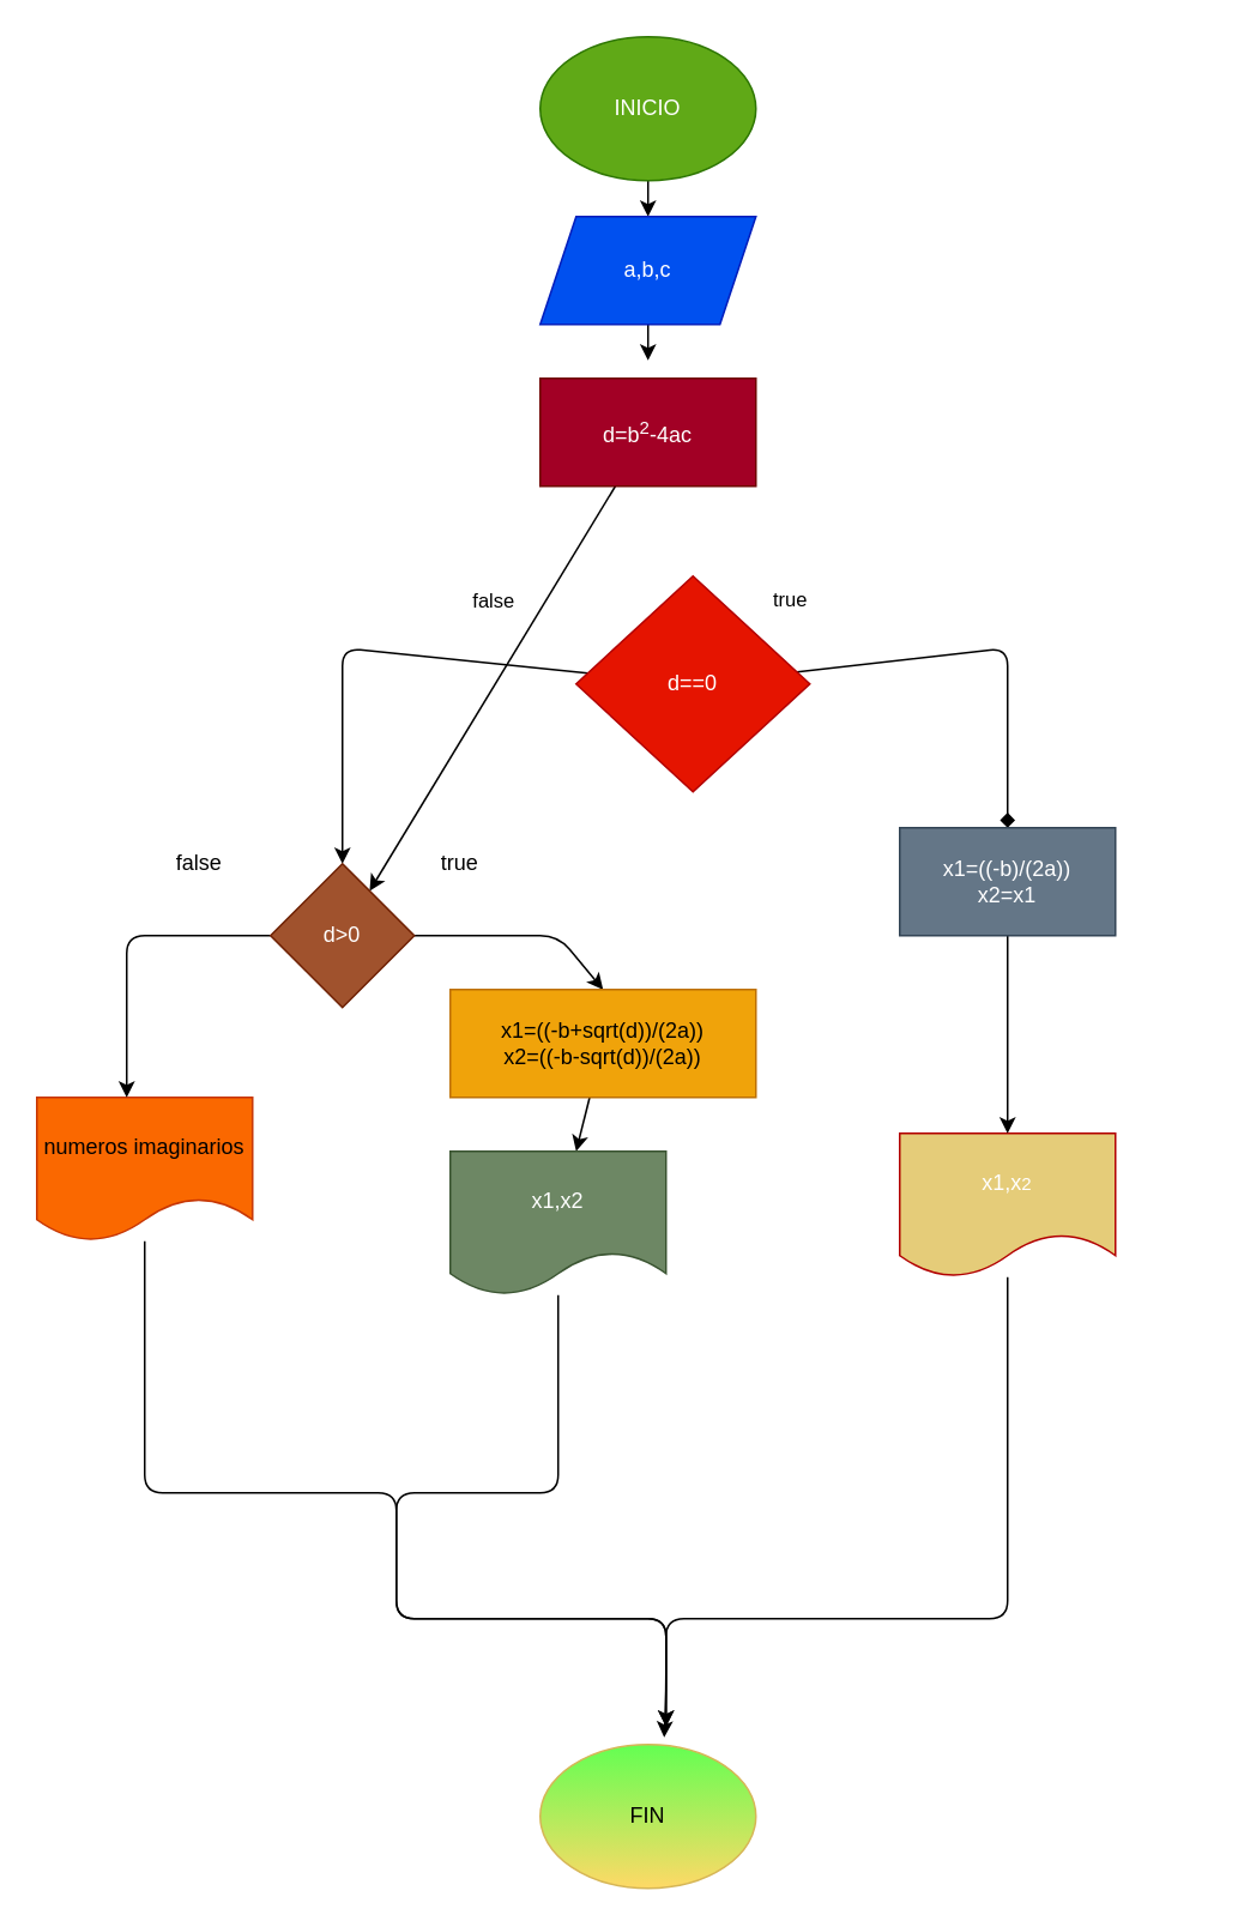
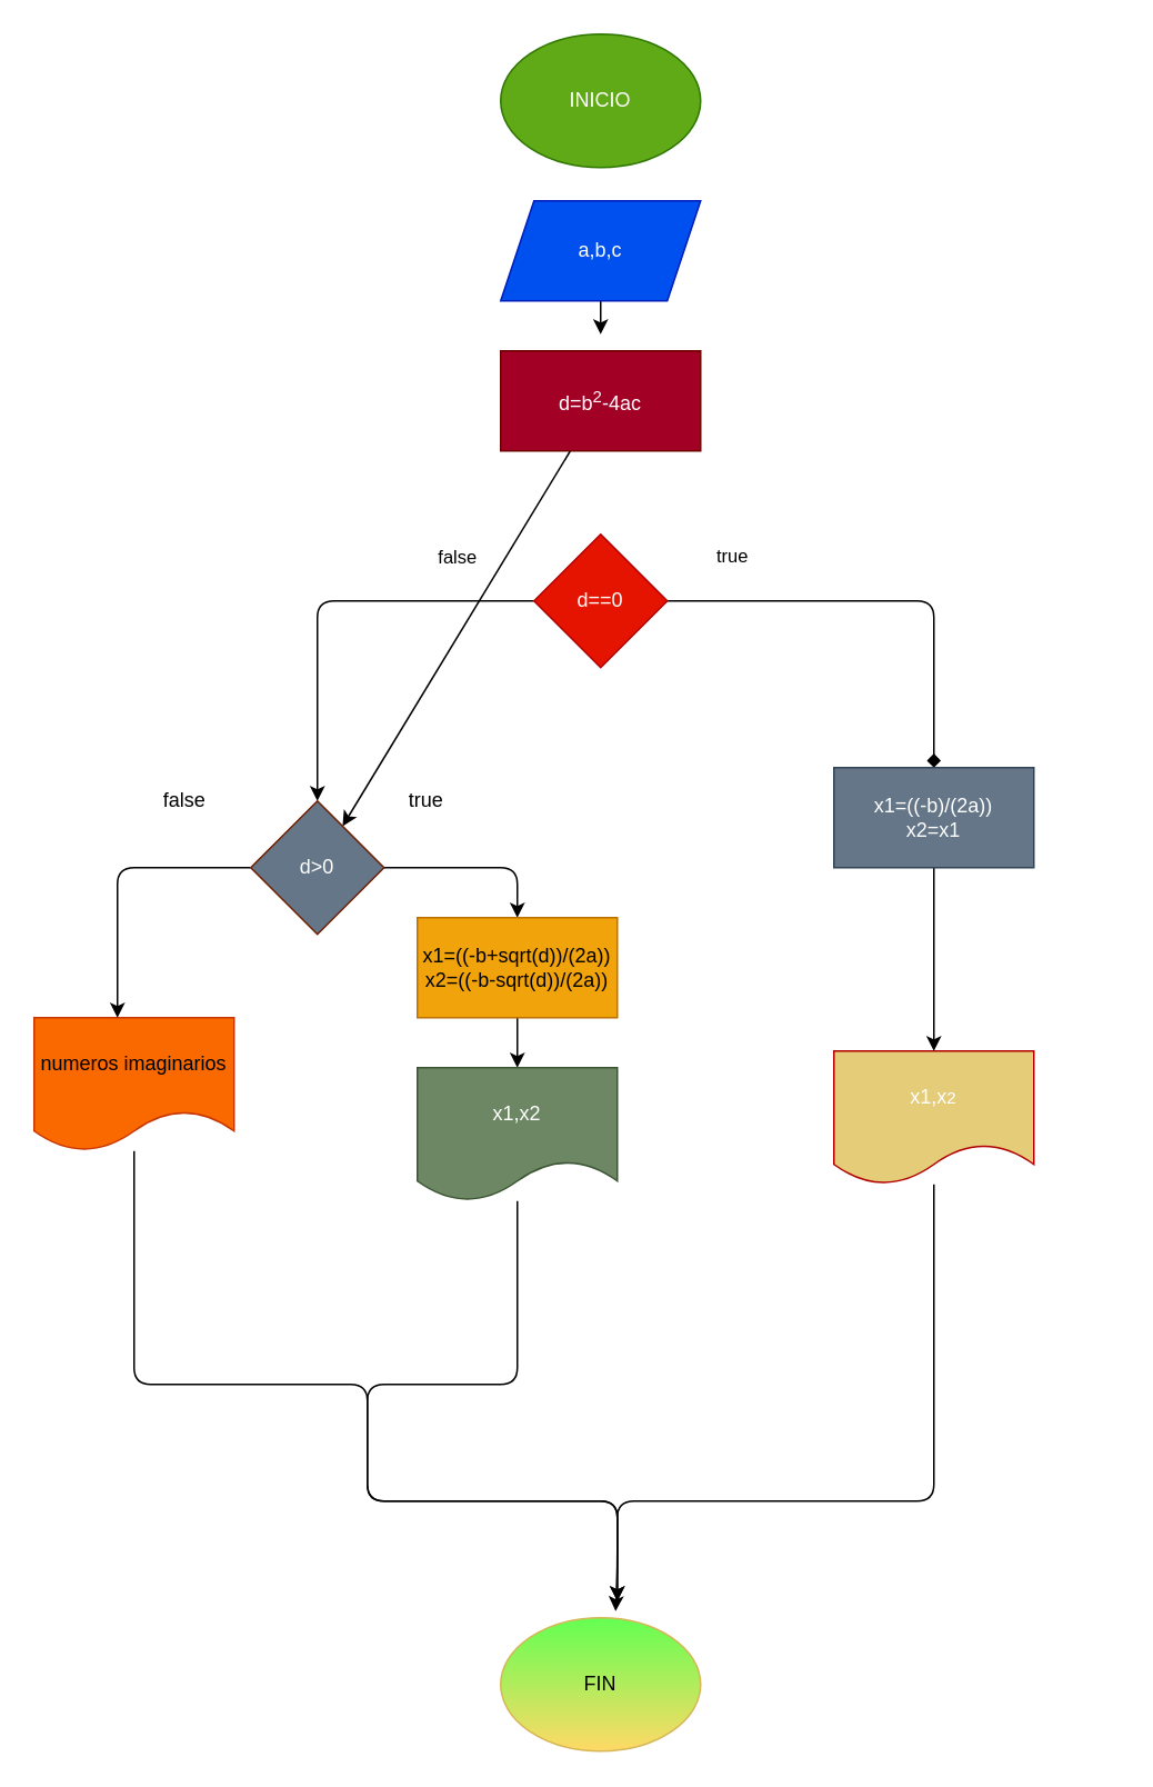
  <mxCell id="0" />
  <mxCell id="1" parent="0" />
- <mxCell id="2" value="" style="edgeStyle=none;html=1;" parent="1" source="3" target="5" edge="1"><mxGeometry relative="1" as="geometry" /></mxCell>
  <mxCell id="3" value="INICIO" style="ellipse;whiteSpace=wrap;html=1;fillColor=#60a917;fontColor=#ffffff;strokeColor=#2D7600;" parent="1" vertex="1"><mxGeometry x="300" y="20" width="120" height="80" as="geometry" /></mxCell>
  <mxCell id="4" value="" style="edgeStyle=none;html=1;" parent="1" source="5" edge="1"><mxGeometry relative="1" as="geometry"><mxPoint x="360" y="200" as="targetPoint" /></mxGeometry></mxCell>
  <mxCell id="5" value="a,b,c" style="shape=parallelogram;perimeter=parallelogramPerimeter;whiteSpace=wrap;html=1;fixedSize=1;fillColor=#0050ef;fontColor=#ffffff;strokeColor=#001DBC;" parent="1" vertex="1"><mxGeometry x="300" y="120" width="120" height="60" as="geometry" /></mxCell>
  <mxCell id="6" value="" style="edgeStyle=none;html=1;" parent="1" source="7" target="15" edge="1"><mxGeometry relative="1" as="geometry" /></mxCell>
  <mxCell id="7" value="d=b&lt;sup&gt;2&lt;/sup&gt;-4ac&lt;sup&gt;&lt;br&gt;&lt;/sup&gt;" style="whiteSpace=wrap;html=1;fillColor=#a20025;fontColor=#ffffff;strokeColor=#6F0000;" parent="1" vertex="1"><mxGeometry x="300" y="210" width="120" height="60" as="geometry" /></mxCell>
  <mxCell id="8" style="edgeStyle=none;html=1;entryX=0.575;entryY=-0.05;entryDx=0;entryDy=0;entryPerimeter=0;" parent="1" source="9" target="18" edge="1"><mxGeometry relative="1" as="geometry"><Array as="points"><mxPoint x="80" y="830" /><mxPoint x="220" y="830" /><mxPoint x="220" y="900" /><mxPoint x="370" y="900" /><mxPoint x="370" y="940" /></Array></mxGeometry></mxCell>
  <mxCell id="9" value="numeros imaginarios" style="shape=document;whiteSpace=wrap;html=1;boundedLbl=1;fillColor=#fa6800;fontColor=#000000;strokeColor=#C73500;" parent="1" vertex="1"><mxGeometry x="20" y="610" width="120" height="80" as="geometry" /></mxCell>
  <mxCell id="10" style="edgeStyle=none;html=1;" parent="1" source="12" target="15" edge="1"><mxGeometry relative="1" as="geometry"><mxPoint x="190" y="480" as="targetPoint" /><Array as="points"><mxPoint x="190" y="360" /></Array></mxGeometry></mxCell>
  <mxCell id="11" style="edgeStyle=none;html=1;endArrow=diamond;" parent="1" source="12" target="24" edge="1"><mxGeometry relative="1" as="geometry"><Array as="points"><mxPoint x="560" y="360" /></Array></mxGeometry></mxCell>
- <mxCell id="12" value="d==0" style="rhombus;whiteSpace=wrap;html=1;fillColor=#e51400;fontColor=#ffffff;strokeColor=#B20000;" parent="1" vertex="1"><mxGeometry x="320" y="320" width="130" height="120" as="geometry" /></mxCell>
+ <mxCell id="12" value="d==0" style="rhombus;whiteSpace=wrap;html=1;fillColor=#e51400;fontColor=#ffffff;strokeColor=#B20000;" parent="1" vertex="1"><mxGeometry x="320" y="320" width="80" height="80" as="geometry" /></mxCell>
  <mxCell id="13" value="" style="edgeStyle=none;html=1;" parent="1" source="15" edge="1"><mxGeometry relative="1" as="geometry"><mxPoint x="70" y="610" as="targetPoint" /><Array as="points"><mxPoint x="70" y="520" /></Array></mxGeometry></mxCell>
  <mxCell id="14" style="edgeStyle=none;html=1;entryX=0.5;entryY=0;entryDx=0;entryDy=0;" parent="1" source="15" target="17" edge="1"><mxGeometry relative="1" as="geometry"><mxPoint x="310" y="640" as="targetPoint" /><Array as="points"><mxPoint x="310" y="520" /></Array></mxGeometry></mxCell>
- <mxCell id="15" value="d&amp;gt;0" style="rhombus;whiteSpace=wrap;html=1;fillColor=#a0522d;strokeColor=#6D1F00;fontColor=#ffffff;" parent="1" vertex="1"><mxGeometry x="150" y="480" width="80" height="80" as="geometry" /></mxCell>
+ <mxCell id="15" value="d&amp;gt;0" style="rhombus;whiteSpace=wrap;html=1;fillColor=#647687;strokeColor=#6D1F00;fontColor=#ffffff;" parent="1" vertex="1"><mxGeometry x="150" y="480" width="80" height="80" as="geometry" /></mxCell>
  <mxCell id="16" value="" style="edgeStyle=none;html=1;" parent="1" source="17" target="26" edge="1"><mxGeometry relative="1" as="geometry" /></mxCell>
- <mxCell id="17" value="x1=((-b+sqrt(d))/(2a))&lt;br&gt;x2=((-b-sqrt(d))/(2a))" style="whiteSpace=wrap;html=1;fillColor=#f0a30a;fontColor=#000000;strokeColor=#BD7000;" parent="1" vertex="1"><mxGeometry x="250" y="550" width="170" height="60" as="geometry" /></mxCell>
+ <mxCell id="17" value="x1=((-b+sqrt(d))/(2a))&lt;br&gt;x2=((-b-sqrt(d))/(2a))" style="whiteSpace=wrap;html=1;fillColor=#f0a30a;fontColor=#000000;strokeColor=#BD7000;" parent="1" vertex="1"><mxGeometry x="250" y="550" width="120" height="60" as="geometry" /></mxCell>
  <mxCell id="18" value="FIN" style="ellipse;whiteSpace=wrap;html=1;fillColor=#63FF52;gradientColor=#ffd966;strokeColor=#d6b656;" parent="1" vertex="1"><mxGeometry x="300" y="970" width="120" height="80" as="geometry" /></mxCell>
  <mxCell id="19" value="false" style="edgeLabel;html=1;align=center;verticalAlign=middle;resizable=0;points=[];" parent="1" vertex="1" connectable="0"><mxGeometry x="279.995" y="330" as="geometry"><mxPoint x="-6" y="3" as="offset" /></mxGeometry></mxCell>
  <mxCell id="20" value="true" style="edgeLabel;html=1;align=center;verticalAlign=middle;resizable=0;points=[];" parent="1" vertex="1" connectable="0"><mxGeometry x="670" y="180" as="geometry"><mxPoint x="-232" y="152" as="offset" /></mxGeometry></mxCell>
  <mxCell id="21" style="edgeStyle=none;html=1;" parent="1" source="22" edge="1"><mxGeometry relative="1" as="geometry"><mxPoint x="370" y="960" as="targetPoint" /><Array as="points"><mxPoint x="560" y="900" /><mxPoint x="370" y="900" /></Array></mxGeometry></mxCell>
  <mxCell id="22" value="x1,x&lt;span style=&quot;font-size: 10px;&quot;&gt;2&lt;/span&gt;" style="shape=document;whiteSpace=wrap;html=1;boundedLbl=1;fillColor=#E5CC79;fontColor=#ffffff;strokeColor=#B20000;" parent="1" vertex="1"><mxGeometry x="500" y="630" width="120" height="80" as="geometry" /></mxCell>
  <mxCell id="23" value="" style="edgeStyle=none;html=1;" parent="1" source="24" target="22" edge="1"><mxGeometry relative="1" as="geometry" /></mxCell>
  <mxCell id="24" value="x1=((-b)/(2a))&lt;br&gt;x2=x1" style="whiteSpace=wrap;html=1;fillColor=#647687;fontColor=#ffffff;strokeColor=#314354;" parent="1" vertex="1"><mxGeometry x="500" y="460" width="120" height="60" as="geometry" /></mxCell>
  <mxCell id="25" style="edgeStyle=none;html=1;" parent="1" source="26" edge="1"><mxGeometry relative="1" as="geometry"><mxPoint x="370" y="960" as="targetPoint" /><Array as="points"><mxPoint x="310" y="830" /><mxPoint x="220" y="830" /><mxPoint x="220" y="900" /><mxPoint x="370" y="900" /></Array></mxGeometry></mxCell>
  <mxCell id="26" value="x1,x2" style="shape=document;whiteSpace=wrap;html=1;boundedLbl=1;fillColor=#6d8764;fontColor=#ffffff;strokeColor=#3A5431;" parent="1" vertex="1"><mxGeometry x="250" y="640" width="120" height="80" as="geometry" /></mxCell>
  <mxCell id="27" value="false" style="text;html=1;align=center;verticalAlign=middle;resizable=0;points=[];autosize=1;strokeColor=none;fillColor=none;" parent="1" vertex="1"><mxGeometry x="85" y="465" width="50" height="30" as="geometry" /></mxCell>
  <mxCell id="28" value="true" style="text;html=1;align=center;verticalAlign=middle;resizable=0;points=[];autosize=1;strokeColor=none;fillColor=none;" parent="1" vertex="1"><mxGeometry x="235" y="465" width="40" height="30" as="geometry" /></mxCell>
